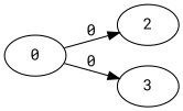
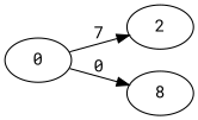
  digraph {
    fontname="Roboto Mono"
    rankdir=LR
    node [fontname="Roboto Mono"]
    edge [fontname="Roboto Mono"]
    0
    2
-   3
-   0 -> 2 [label=0]
+   3 [label=8]
+   0 -> 2 [label=7]
    0 -> 3 [label=0]
  }
